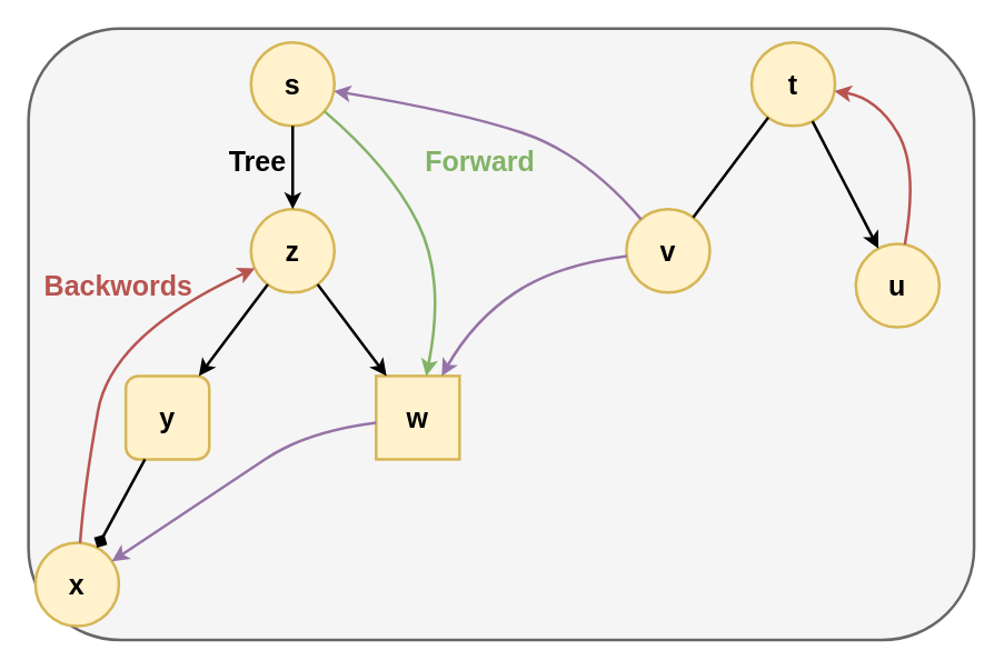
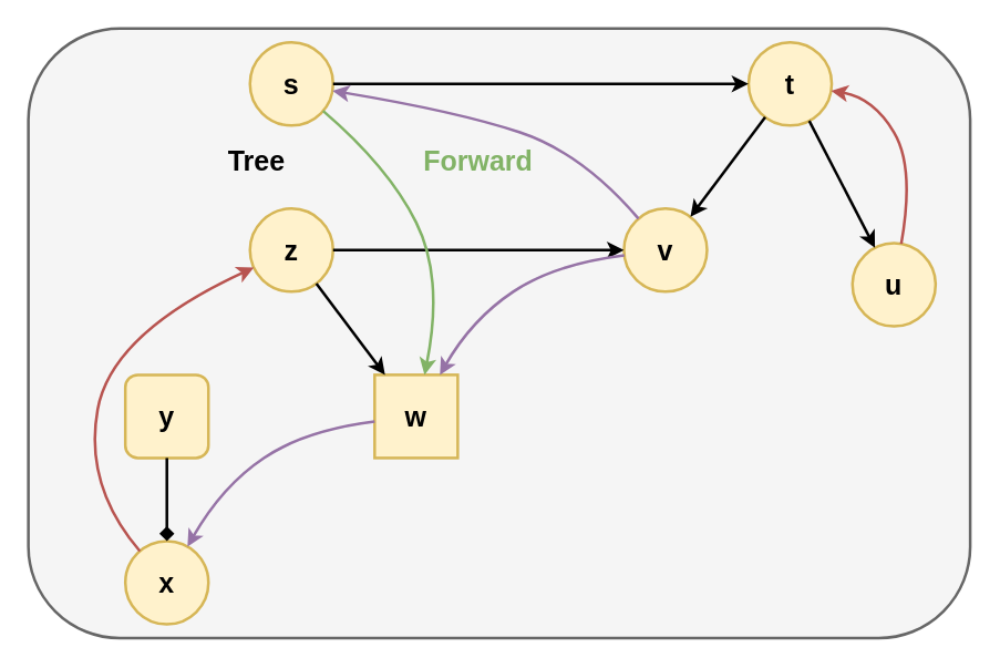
  <mxCell id="0" />
  <mxCell id="1" parent="0" />
  <mxCell id="2" value="" style="rounded=1;whiteSpace=wrap;html=1;fontSize=20;fontColor=#333333;strokeWidth=2;fillColor=#f5f5f5;strokeColor=#666666;" vertex="1" parent="1"><mxGeometry x="20" y="20" width="680" height="440" as="geometry" /></mxCell>
  <mxCell id="3" value="s" style="ellipse;whiteSpace=wrap;html=1;aspect=fixed;strokeWidth=2;fillColor=#fff2cc;strokeColor=#d6b656;fontSize=20;fontStyle=1" vertex="1" parent="1"><mxGeometry x="180" y="30" width="60" height="60" as="geometry" /></mxCell>
  <mxCell id="4" value="z" style="ellipse;whiteSpace=wrap;html=1;aspect=fixed;strokeWidth=2;fillColor=#fff2cc;strokeColor=#d6b656;fontSize=20;fontStyle=1" vertex="1" parent="1"><mxGeometry x="180" y="150" width="60" height="60" as="geometry" /></mxCell>
  <mxCell id="5" value="y" style="whiteSpace=wrap;html=1;aspect=fixed;strokeWidth=2;fillColor=#fff2cc;strokeColor=#d6b656;fontStyle=1;fontSize=20;rounded=1;" vertex="1" parent="1"><mxGeometry x="90" y="270" width="60" height="60" as="geometry" /></mxCell>
- <mxCell id="6" value="x" style="ellipse;whiteSpace=wrap;html=1;aspect=fixed;strokeWidth=2;fillColor=#fff2cc;strokeColor=#d6b656;fontSize=20;fontStyle=1" vertex="1" parent="1"><mxGeometry x="25" y="390" width="60" height="60" as="geometry" /></mxCell>
+ <mxCell id="6" value="x" style="ellipse;whiteSpace=wrap;html=1;aspect=fixed;strokeWidth=2;fillColor=#fff2cc;strokeColor=#d6b656;fontSize=20;fontStyle=1" vertex="1" parent="1"><mxGeometry x="90" y="390" width="60" height="60" as="geometry" /></mxCell>
  <mxCell id="7" value="w" style="whiteSpace=wrap;html=1;aspect=fixed;strokeWidth=2;fillColor=#fff2cc;strokeColor=#d6b656;fontSize=20;fontStyle=1;rounded=0;" vertex="1" parent="1"><mxGeometry x="270" y="270" width="60" height="60" as="geometry" /></mxCell>
  <mxCell id="8" value="t" style="ellipse;whiteSpace=wrap;html=1;aspect=fixed;strokeWidth=2;fillColor=#fff2cc;strokeColor=#d6b656;fontStyle=1;fontSize=20;" vertex="1" parent="1"><mxGeometry x="540" y="30" width="60" height="60" as="geometry" /></mxCell>
  <mxCell id="9" value="u" style="ellipse;whiteSpace=wrap;html=1;aspect=fixed;strokeWidth=2;fillColor=#fff2cc;strokeColor=#d6b656;fontStyle=1;fontSize=20;" vertex="1" parent="1"><mxGeometry x="615" y="175" width="60" height="60" as="geometry" /></mxCell>
  <mxCell id="10" value="v" style="ellipse;whiteSpace=wrap;html=1;aspect=fixed;strokeWidth=2;fillColor=#fff2cc;strokeColor=#d6b656;fontStyle=1;fontSize=20;" vertex="1" parent="1"><mxGeometry x="450" y="150" width="60" height="60" as="geometry" /></mxCell>
- <mxCell id="11" value="" style="endArrow=classic;html=1;rounded=0;strokeWidth=2;" edge="1" parent="1" source="3" target="4"><mxGeometry width="50" height="50" relative="1" as="geometry"><mxPoint x="290" y="170" as="sourcePoint" /><mxPoint x="340" y="120" as="targetPoint" /></mxGeometry></mxCell>
- <mxCell id="12" value="" style="endArrow=classic;html=1;rounded=0;strokeWidth=2;" edge="1" parent="1" source="4" target="5"><mxGeometry width="50" height="50" relative="1" as="geometry"><mxPoint x="430" y="420" as="sourcePoint" /><mxPoint x="480" y="370" as="targetPoint" /></mxGeometry></mxCell>
+ <mxCell id="11" value="" style="endArrow=classic;html=1;rounded=0;strokeWidth=2;" edge="1" parent="1" source="3" target="8"><mxGeometry width="50" height="50" relative="1" as="geometry"><mxPoint x="290" y="170" as="sourcePoint" /><mxPoint x="340" y="120" as="targetPoint" /></mxGeometry></mxCell>
+ <mxCell id="12" value="" style="endArrow=classic;html=1;rounded=0;strokeWidth=2;" edge="1" parent="1" source="4" target="10"><mxGeometry width="50" height="50" relative="1" as="geometry"><mxPoint x="430" y="420" as="sourcePoint" /><mxPoint x="480" y="370" as="targetPoint" /></mxGeometry></mxCell>
  <mxCell id="13" value="" style="endArrow=classic;html=1;rounded=0;strokeWidth=2;" edge="1" parent="1" source="4" target="7"><mxGeometry width="50" height="50" relative="1" as="geometry"><mxPoint x="440" y="430" as="sourcePoint" /><mxPoint x="490" y="380" as="targetPoint" /></mxGeometry></mxCell>
  <mxCell id="14" value="" style="endArrow=diamond;html=1;rounded=0;strokeWidth=2;" edge="1" parent="1" source="5" target="6"><mxGeometry width="50" height="50" relative="1" as="geometry"><mxPoint x="450" y="440" as="sourcePoint" /><mxPoint x="500" y="390" as="targetPoint" /></mxGeometry></mxCell>
  <mxCell id="15" value="" style="endArrow=classic;html=1;rounded=0;strokeWidth=2;" edge="1" parent="1" source="8" target="9"><mxGeometry width="50" height="50" relative="1" as="geometry"><mxPoint x="420" y="450" as="sourcePoint" /><mxPoint x="470" y="400" as="targetPoint" /></mxGeometry></mxCell>
- <mxCell id="16" value="" style="endArrow=none;html=1;rounded=0;strokeWidth=2;" edge="1" parent="1" source="8" target="10"><mxGeometry width="50" height="50" relative="1" as="geometry"><mxPoint x="440" y="310" as="sourcePoint" /><mxPoint x="490" y="260" as="targetPoint" /></mxGeometry></mxCell>
+ <mxCell id="16" value="" style="endArrow=classic;html=1;rounded=0;strokeWidth=2;" edge="1" parent="1" source="8" target="10"><mxGeometry width="50" height="50" relative="1" as="geometry"><mxPoint x="440" y="310" as="sourcePoint" /><mxPoint x="490" y="260" as="targetPoint" /></mxGeometry></mxCell>
  <mxCell id="17" value="" style="curved=1;endArrow=classic;html=1;rounded=0;strokeWidth=2;fillColor=#d5e8d4;strokeColor=#82b366;" edge="1" parent="1" source="3" target="7"><mxGeometry width="50" height="50" relative="1" as="geometry"><mxPoint x="280" y="170" as="sourcePoint" /><mxPoint x="480" y="350" as="targetPoint" /><Array as="points"><mxPoint x="280" y="120" /><mxPoint x="320" y="200" /></Array></mxGeometry></mxCell>
  <mxCell id="18" value="" style="curved=1;endArrow=classic;html=1;rounded=0;strokeWidth=2;fillColor=#e1d5e7;strokeColor=#9673a6;" edge="1" parent="1" source="7" target="6"><mxGeometry width="50" height="50" relative="1" as="geometry"><mxPoint x="360" y="410" as="sourcePoint" /><mxPoint x="410" y="360" as="targetPoint" /><Array as="points"><mxPoint x="220" y="310" /><mxPoint x="160" y="350" /></Array></mxGeometry></mxCell>
  <mxCell id="19" value="" style="curved=1;endArrow=classic;html=1;rounded=0;strokeWidth=2;fillColor=#e1d5e7;strokeColor=#9673a6;" edge="1" parent="1" source="10" target="3"><mxGeometry width="50" height="50" relative="1" as="geometry"><mxPoint x="510" y="340" as="sourcePoint" /><mxPoint x="560" y="290" as="targetPoint" /><Array as="points"><mxPoint x="420" y="110" /><mxPoint x="330" y="80" /></Array></mxGeometry></mxCell>
  <mxCell id="20" value="" style="curved=1;endArrow=classic;html=1;rounded=0;strokeWidth=2;fillColor=#e1d5e7;strokeColor=#9673a6;" edge="1" parent="1" source="10" target="7"><mxGeometry width="50" height="50" relative="1" as="geometry"><mxPoint x="390" y="320" as="sourcePoint" /><mxPoint x="440" y="270" as="targetPoint" /><Array as="points"><mxPoint x="400" y="190" /><mxPoint x="340" y="230" /></Array></mxGeometry></mxCell>
  <mxCell id="21" value="" style="curved=1;endArrow=classic;html=1;rounded=0;strokeWidth=2;fillColor=#f8cecc;strokeColor=#b85450;" edge="1" parent="1" source="6" target="4"><mxGeometry width="50" height="50" relative="1" as="geometry"><mxPoint x="0" y="210" as="sourcePoint" /><mxPoint x="50" y="160" as="targetPoint" /><Array as="points"><mxPoint x="60" y="350" /><mxPoint x="80" y="240" /></Array></mxGeometry></mxCell>
  <mxCell id="22" value="" style="curved=1;endArrow=classic;html=1;rounded=0;strokeWidth=2;fillColor=#f8cecc;strokeColor=#b85450;" edge="1" parent="1" source="9" target="8"><mxGeometry width="50" height="50" relative="1" as="geometry"><mxPoint x="540" y="330" as="sourcePoint" /><mxPoint x="590" y="280" as="targetPoint" /><Array as="points"><mxPoint x="660" y="120" /><mxPoint x="630" y="70" /></Array></mxGeometry></mxCell>
- <mxCell id="23" value="Backwords" style="text;html=1;strokeColor=none;fillColor=none;align=center;verticalAlign=middle;whiteSpace=wrap;rounded=0;fontSize=20;fontColor=#B85450;fontStyle=1" vertex="1" parent="1"><mxGeometry x="30" y="190" width="110" height="30" as="geometry" /></mxCell>
  <mxCell id="24" value="Forward" style="text;html=1;strokeColor=none;fillColor=none;align=center;verticalAlign=middle;whiteSpace=wrap;rounded=0;fontSize=20;fontColor=#82B366;fontStyle=1" vertex="1" parent="1"><mxGeometry x="290" y="100" width="110" height="30" as="geometry" /></mxCell>
  <mxCell id="25" value="Tree" style="text;html=1;strokeColor=none;fillColor=none;align=center;verticalAlign=middle;whiteSpace=wrap;rounded=0;fontSize=20;fontColor=#000000;fontStyle=1" vertex="1" parent="1"><mxGeometry x="160" y="100" width="50" height="30" as="geometry" /></mxCell>
